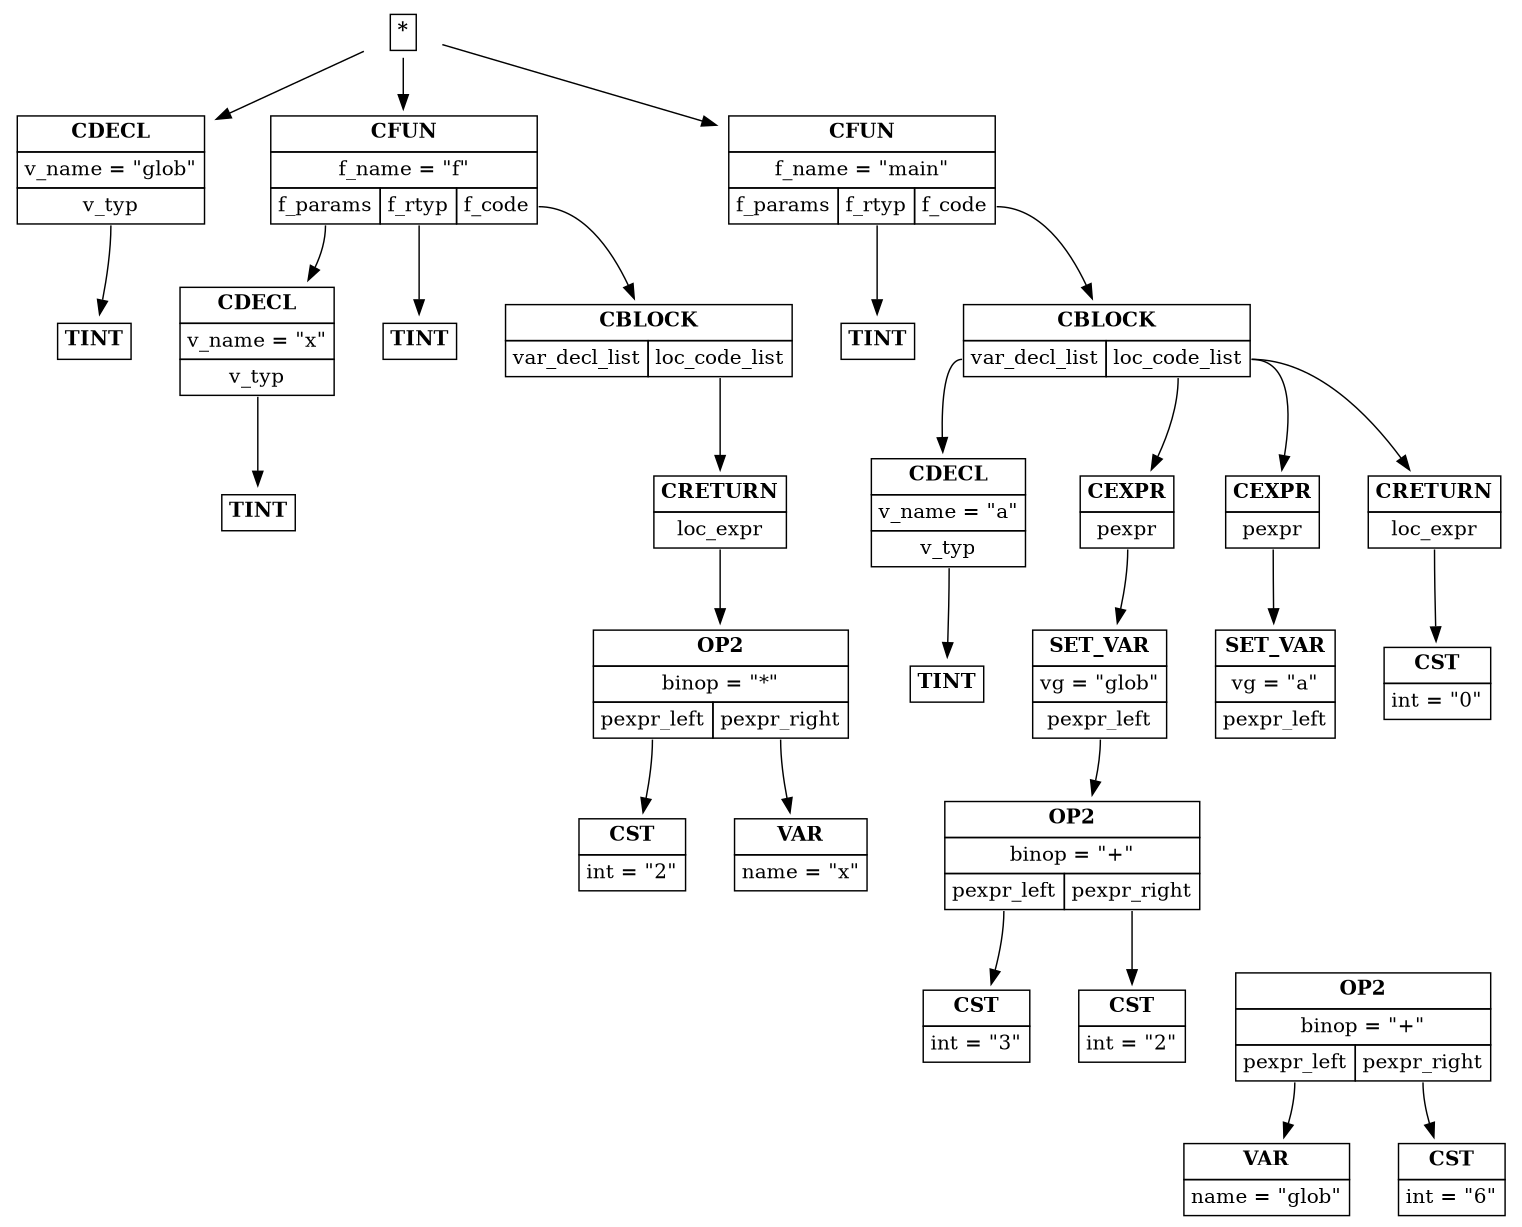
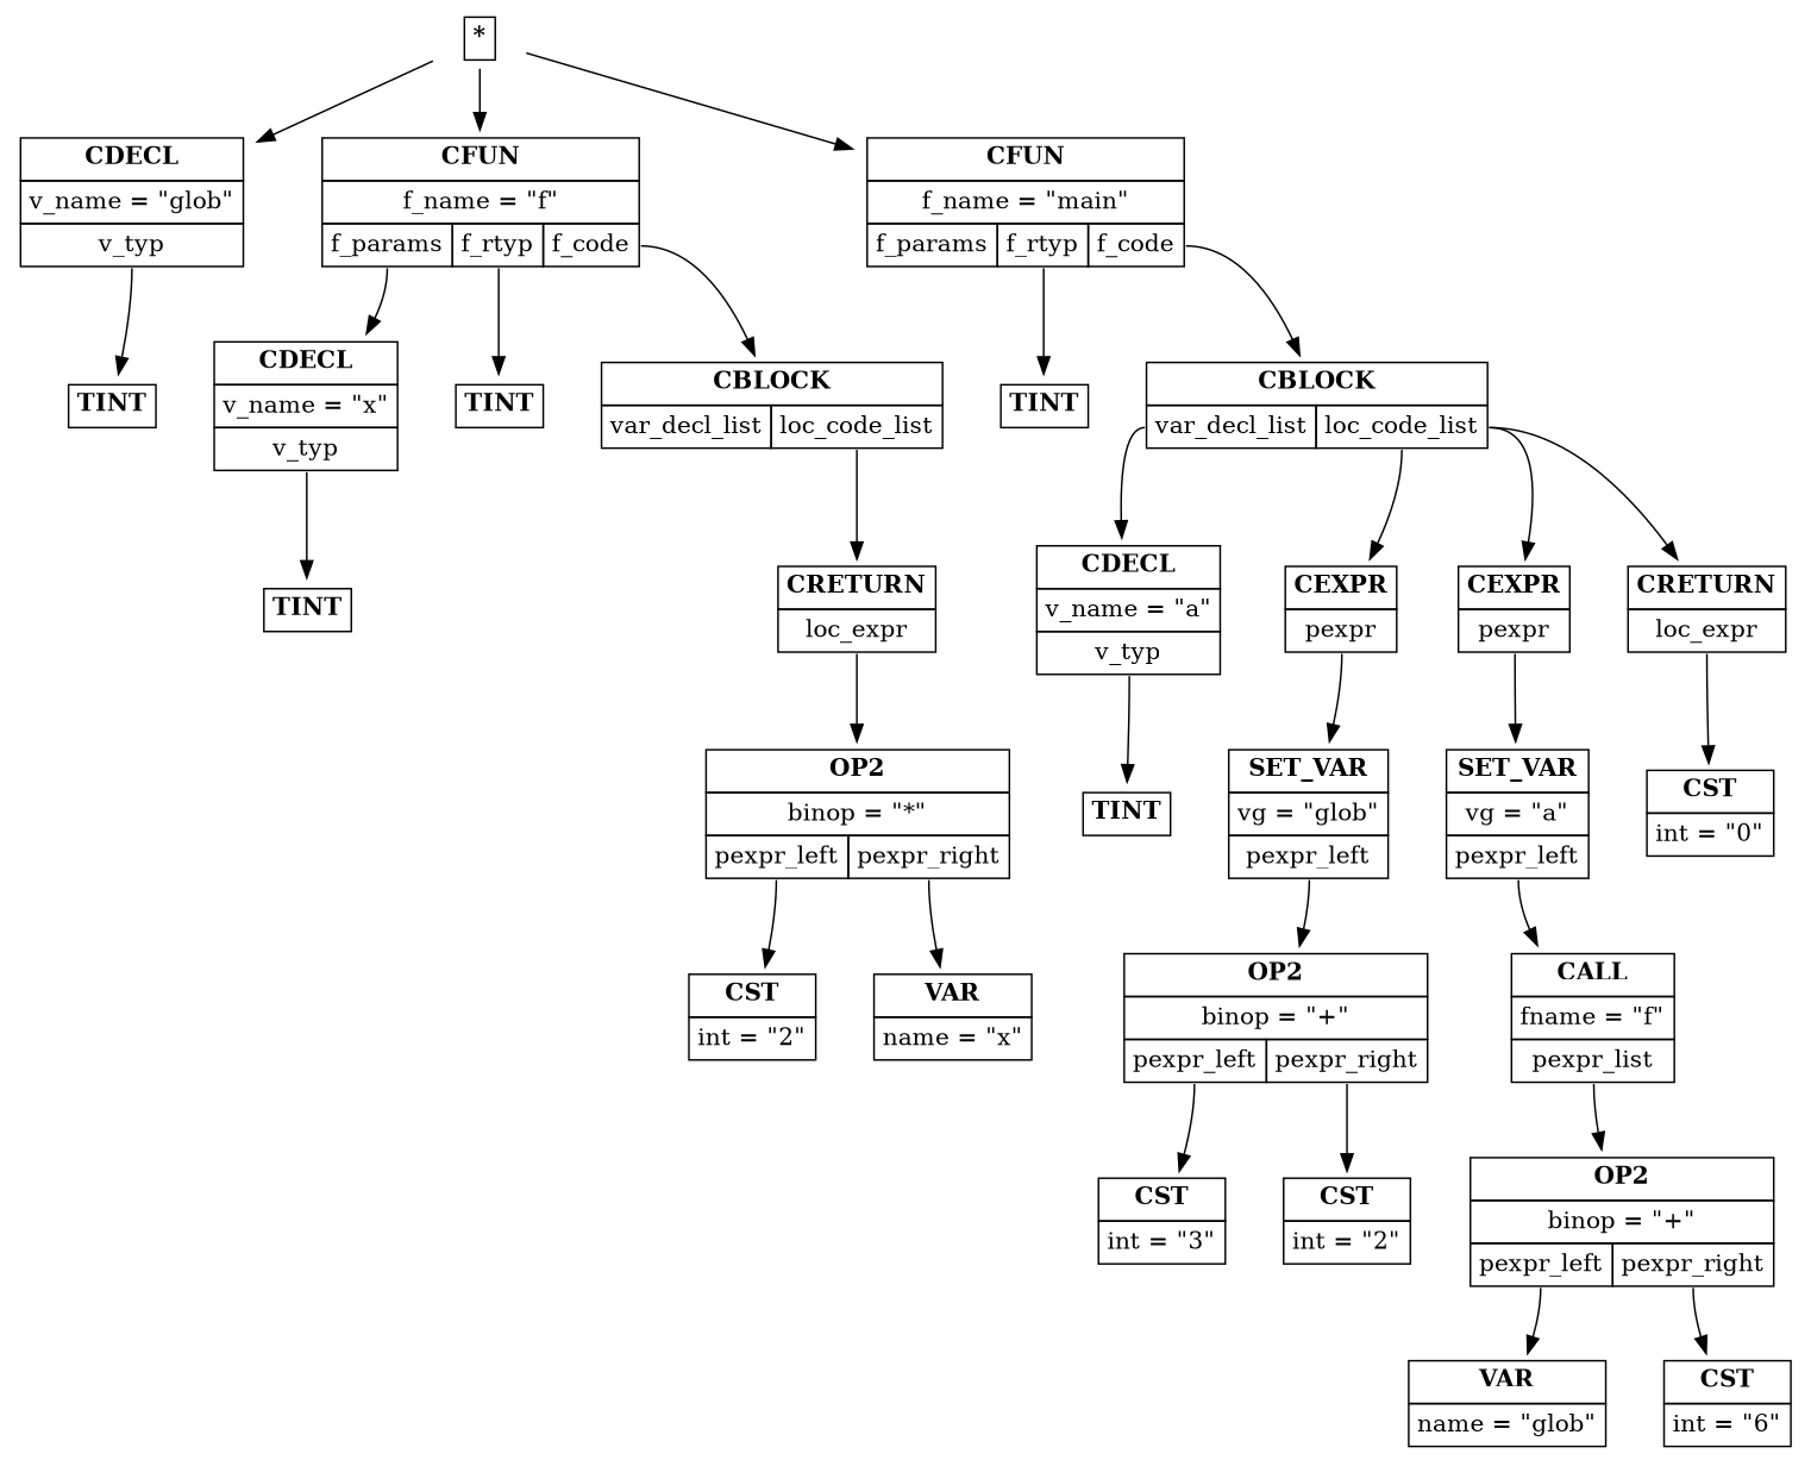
  digraph {
    node [shape=plaintext]
    edge [tailport=pexpr_left]
    n1 [label=<<table border='0' cellborder='1' cellspacing='0' cellpadding='4'><tr ><td colspan = '1'><b >*</b></td></tr></table>>]
    n2 [label=<<table border='0' cellborder='1' cellspacing='0' cellpadding='4'><tr ><td colspan = '1'><b >CDECL</b></td></tr><tr ><td colspan = '1'>v_name = "glob"</td></tr><tr ><td port='v_typ'>v_typ</td></tr></table>>]
    n3 [label=<<table border='0' cellborder='1' cellspacing='0' cellpadding='4'><tr ><td colspan = '3'><b >CFUN</b></td></tr><tr ><td colspan = '3'>f_name = "f"</td></tr><tr ><td port='f_params'>f_params</td><td port='f_rtyp'>f_rtyp</td><td port='f_code'>f_code</td></tr></table>>]
    n4 [label=<<table border='0' cellborder='1' cellspacing='0' cellpadding='4'><tr ><td colspan = '3'><b >CFUN</b></td></tr><tr ><td colspan = '3'>f_name = "main"</td></tr><tr ><td port='f_params'>f_params</td><td port='f_rtyp'>f_rtyp</td><td port='f_code'>f_code</td></tr></table>>]
    n5 [label=<<table border='0' cellborder='1' cellspacing='0' cellpadding='4'><tr ><td colspan = '1'><b >TINT</b></td></tr></table>>]
    n6 [label=<<table border='0' cellborder='1' cellspacing='0' cellpadding='4'><tr ><td colspan = '1'><b >CDECL</b></td></tr><tr ><td colspan = '1'>v_name = "x"</td></tr><tr ><td port='v_typ'>v_typ</td></tr></table>>]
    n7 [label=<<table border='0' cellborder='1' cellspacing='0' cellpadding='4'><tr ><td colspan = '1'><b >TINT</b></td></tr></table>>]
    n8 [label=<<table border='0' cellborder='1' cellspacing='0' cellpadding='4'><tr ><td colspan = '2'><b >CBLOCK</b></td></tr><tr ><td port='var_decl_list'>var_decl_list</td><td port='loc_code_list'>loc_code_list</td></tr></table>>]
    n9 [label=<<table border='0' cellborder='1' cellspacing='0' cellpadding='4'><tr ><td colspan = '1'><b >TINT</b></td></tr></table>>]
    n10 [label=<<table border='0' cellborder='1' cellspacing='0' cellpadding='4'><tr ><td colspan = '1'><b >CRETURN</b></td></tr><tr ><td port='loc_expr'>loc_expr</td></tr></table>>]
    n11 [label=<<table border='0' cellborder='1' cellspacing='0' cellpadding='4'><tr ><td colspan = '2'><b >OP2</b></td></tr><tr ><td colspan = '2'>binop = "*"</td></tr><tr ><td port='pexpr_left'>pexpr_left</td><td port='pexpr_right'>pexpr_right</td></tr></table>>]
    n12 [label=<<table border='0' cellborder='1' cellspacing='0' cellpadding='4'><tr ><td colspan = '1'><b >CST</b></td></tr><tr ><td colspan = '1'>int = "2"</td></tr></table>>]
    n13 [label=<<table border='0' cellborder='1' cellspacing='0' cellpadding='4'><tr ><td colspan = '1'><b >VAR</b></td></tr><tr ><td colspan = '1'>name = "x"</td></tr></table>>]
    n14 [label=<<table border='0' cellborder='1' cellspacing='0' cellpadding='4'><tr ><td colspan = '1'><b >TINT</b></td></tr></table>>]
    n15 [label=<<table border='0' cellborder='1' cellspacing='0' cellpadding='4'><tr ><td colspan = '2'><b >CBLOCK</b></td></tr><tr ><td port='var_decl_list'>var_decl_list</td><td port='loc_code_list'>loc_code_list</td></tr></table>>]
    n16 [label=<<table border='0' cellborder='1' cellspacing='0' cellpadding='4'><tr ><td colspan = '1'><b >CDECL</b></td></tr><tr ><td colspan = '1'>v_name = "a"</td></tr><tr ><td port='v_typ'>v_typ</td></tr></table>>]
    n17 [label=<<table border='0' cellborder='1' cellspacing='0' cellpadding='4'><tr ><td colspan = '1'><b >CEXPR</b></td></tr><tr ><td port='pexpr'>pexpr</td></tr></table>>]
    n18 [label=<<table border='0' cellborder='1' cellspacing='0' cellpadding='4'><tr ><td colspan = '1'><b >CEXPR</b></td></tr><tr ><td port='pexpr'>pexpr</td></tr></table>>]
    n19 [label=<<table border='0' cellborder='1' cellspacing='0' cellpadding='4'><tr ><td colspan = '1'><b >CRETURN</b></td></tr><tr ><td port='loc_expr'>loc_expr</td></tr></table>>]
    n20 [label=<<table border='0' cellborder='1' cellspacing='0' cellpadding='4'><tr ><td colspan = '1'><b >TINT</b></td></tr></table>>]
    n21 [label=<<table border='0' cellborder='1' cellspacing='0' cellpadding='4'><tr ><td colspan = '1'><b >SET_VAR</b></td></tr><tr ><td colspan = '1'>vg = "glob"</td></tr><tr ><td port='pexpr_left'>pexpr_left</td></tr></table>>]
    n22 [label=<<table border='0' cellborder='1' cellspacing='0' cellpadding='4'><tr ><td colspan = '2'><b >OP2</b></td></tr><tr ><td colspan = '2'>binop = "+"</td></tr><tr ><td port='pexpr_left'>pexpr_left</td><td port='pexpr_right'>pexpr_right</td></tr></table>>]
    n23 [label=<<table border='0' cellborder='1' cellspacing='0' cellpadding='4'><tr ><td colspan = '1'><b >CST</b></td></tr><tr ><td colspan = '1'>int = "3"</td></tr></table>>]
    n24 [label=<<table border='0' cellborder='1' cellspacing='0' cellpadding='4'><tr ><td colspan = '1'><b >CST</b></td></tr><tr ><td colspan = '1'>int = "2"</td></tr></table>>]
    n25 [label=<<table border='0' cellborder='1' cellspacing='0' cellpadding='4'><tr ><td colspan = '1'><b >SET_VAR</b></td></tr><tr ><td colspan = '1'>vg = "a"</td></tr><tr ><td port='pexpr_left'>pexpr_left</td></tr></table>>]
+   n26 [label=<<table border='0' cellborder='1' cellspacing='0' cellpadding='4'><tr ><td colspan = '1'><b >CALL</b></td></tr><tr ><td colspan = '1'>fname = "f"</td></tr><tr ><td port='pexpr_list'>pexpr_list</td></tr></table>>]
    n27 [label=<<table border='0' cellborder='1' cellspacing='0' cellpadding='4'><tr ><td colspan = '2'><b >OP2</b></td></tr><tr ><td colspan = '2'>binop = "+"</td></tr><tr ><td port='pexpr_left'>pexpr_left</td><td port='pexpr_right'>pexpr_right</td></tr></table>>]
    n28 [label=<<table border='0' cellborder='1' cellspacing='0' cellpadding='4'><tr ><td colspan = '1'><b >VAR</b></td></tr><tr ><td colspan = '1'>name = "glob"</td></tr></table>>]
    n29 [label=<<table border='0' cellborder='1' cellspacing='0' cellpadding='4'><tr ><td colspan = '1'><b >CST</b></td></tr><tr ><td colspan = '1'>int = "6"</td></tr></table>>]
    n30 [label=<<table border='0' cellborder='1' cellspacing='0' cellpadding='4'><tr ><td colspan = '1'><b >CST</b></td></tr><tr ><td colspan = '1'>int = "0"</td></tr></table>>]
    n1 -> n2 [tailport=""]
    n1 -> n3 [tailport=""]
    n1 -> n4 [tailport=""]
    n2 -> n5 [tailport=v_typ]
    n3 -> n6 [tailport=f_params]
    n3 -> n7 [tailport=f_rtyp]
    n3 -> n8 [tailport=f_code]
    n4 -> n14 [tailport=f_rtyp]
    n4 -> n15 [tailport=f_code]
    n6 -> n9 [tailport=v_typ]
    n8 -> n10 [tailport=loc_code_list]
    n10 -> n11 [tailport=loc_expr]
    n11 -> n12
    n11 -> n13 [tailport=pexpr_right]
    n15 -> n16 [tailport=var_decl_list]
    n15 -> n17 [tailport=loc_code_list]
    n15 -> n18 [tailport=loc_code_list]
    n15 -> n19 [tailport=loc_code_list]
    n16 -> n20 [tailport=v_typ]
    n17 -> n21 [tailport=pexpr]
    n18 -> n25 [tailport=pexpr]
    n19 -> n30 [tailport=loc_expr]
    n21 -> n22
    n22 -> n23
    n22 -> n24 [tailport=pexpr_right]
+   n25 -> n26
+   n26 -> n27 [tailport=pexpr_list]
    n27 -> n28
    n27 -> n29 [tailport=pexpr_right]
  }
